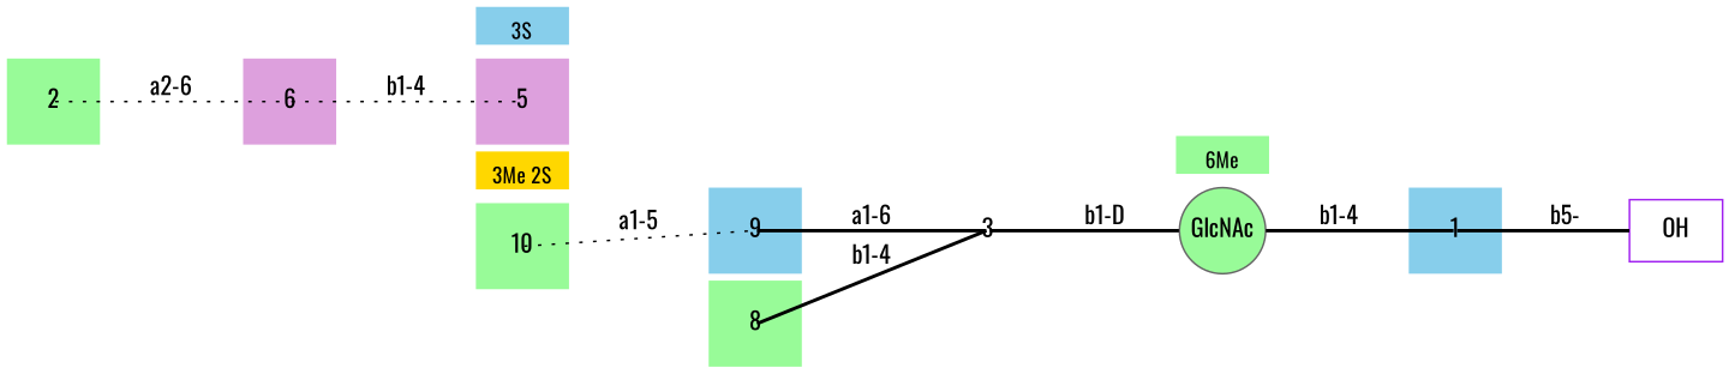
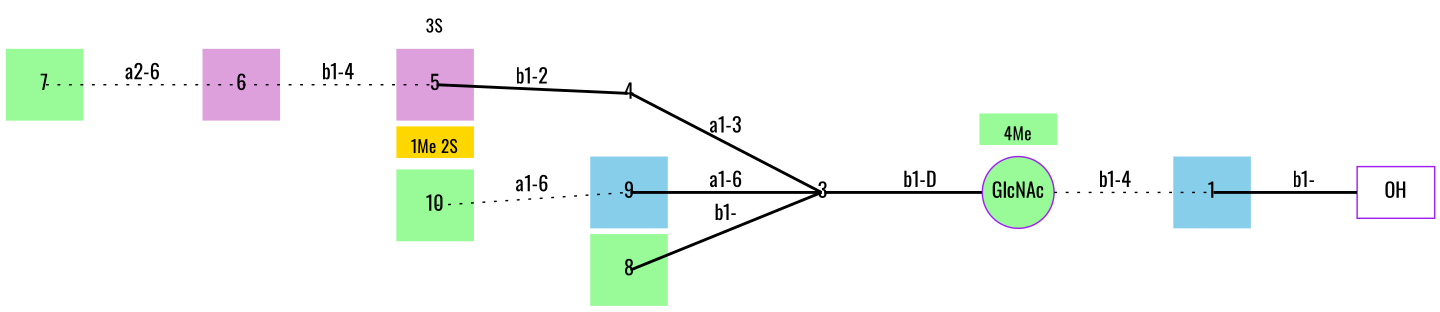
  graph {
    fontname=Oswald
    nodesep=0.05
    rankdir=LR
    ranksep=0.8
    splines=false
    node [color=gray40 fillcolor=palegreen fixedsize=true fontname=Oswald labelfontsize=12 scale=true shape=none style=filled]
    edge [fontname=Oswald headclip=false labelangle=320.0 labeldistance=1.2 labelfontsize=12 style=bold tailclip=false]
-   n1 [height=0.7 label=GlcNAc shape=circle]
-   n2 [fontsize=12 height=0.3 label="6Me" labelloc=b shape=plaintext]
+   n1 [color=purple height=0.7 label=GlcNAc shape=circle]
+   n2 [fontsize=12 height=0.3 label="4Me" labelloc=b shape=plaintext]
    5 [fillcolor=plum height=0.7]
-   n4 [color=purple fillcolor=skyblue fontsize=12 height=0.3 label="3S" labelloc=b shape=plaintext]
+   n4 [color=purple fillcolor=white fontsize=12 height=0.3 label="3S" labelloc=b shape=plaintext]
    10 [height=0.7]
-   n6 [color=purple fillcolor=gold fontsize=12 height=0.3 label="3Me 2S" labelloc=b shape=plaintext]
+   n6 [color=purple fillcolor=gold fontsize=12 height=0.3 label="1Me 2S" labelloc=b shape=plaintext]
    1 [fillcolor=skyblue height=0.7]
+   4 [fillcolor=white height=0.7]
    9 [fillcolor=skyblue height=0.7]
    n10 [color=purple fillcolor=white label=OH shape=box]
    3 [color=purple fillcolor=white height=0.7]
    6 [color=purple fillcolor=plum height=0.7]
-   7 [color=purple height=0.7 label=2]
+   7 [color=purple height=0.7]
    8 [height=0.7]
    subgraph sub_1 {
      rank=same
      n1
      n2
    }
    subgraph sub_2 {
      nodesep=0.2
      n1
      n2
    }
    subgraph sub_3 {
      rank=same
      5
      n4
    }
    subgraph sub_4 {
      nodesep=0.2
      5
      n4
    }
    subgraph sub_5 {
      rank=same
      10
      n6
    }
    subgraph sub_6 {
      nodesep=0.2
      10
      n6
    }
-   n1 -- 1 [label="b1-4" tailclip=true]
+   n1 -- 1 [label="b1-4" style=dotted tailclip=true]
    n2 -- n1 [style=invis headclip="" tailclip=""]
+   5 -- 4 [label="b1-2"]
    n4 -- 5 [style=invis headclip="" tailclip=""]
-   10 -- 9 [label="a1-5" style=dotted]
+   10 -- 9 [label="a1-6" style=dotted]
    n6 -- 10 [style=invis headclip="" tailclip=""]
-   1 -- n10 [headclip=true label="b5-"]
+   1 -- n10 [headclip=true label="b1-"]
+   4 -- 3 [label="a1-3"]
    9 -- 3 [label="a1-6"]
    3 -- n1 [headclip=true label="b1-D"]
    6 -- 5 [label="b1-4" style=dotted]
    7 -- 6 [label="a2-6" style=dotted]
-   8 -- 3 [label="b1-4"]
+   8 -- 3 [label="b1-"]
  }
